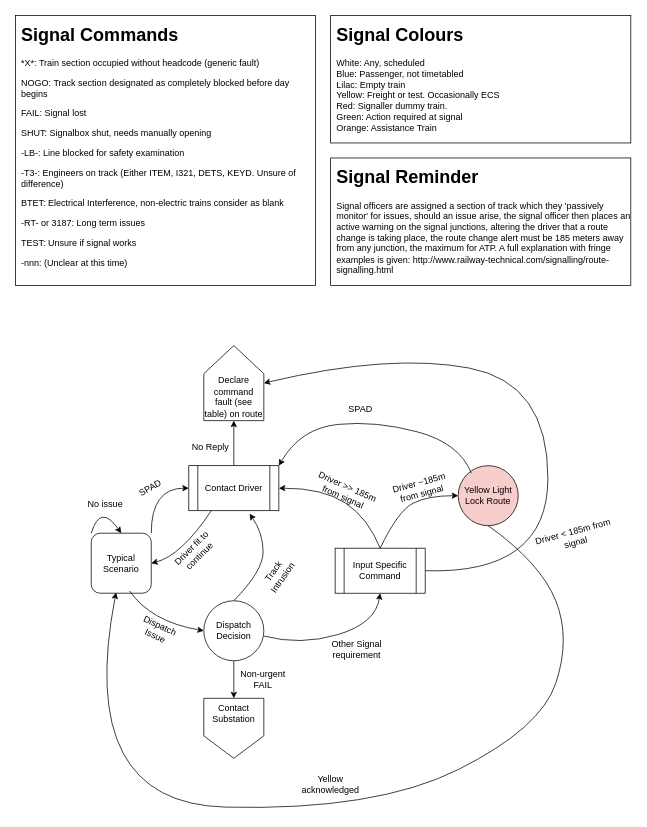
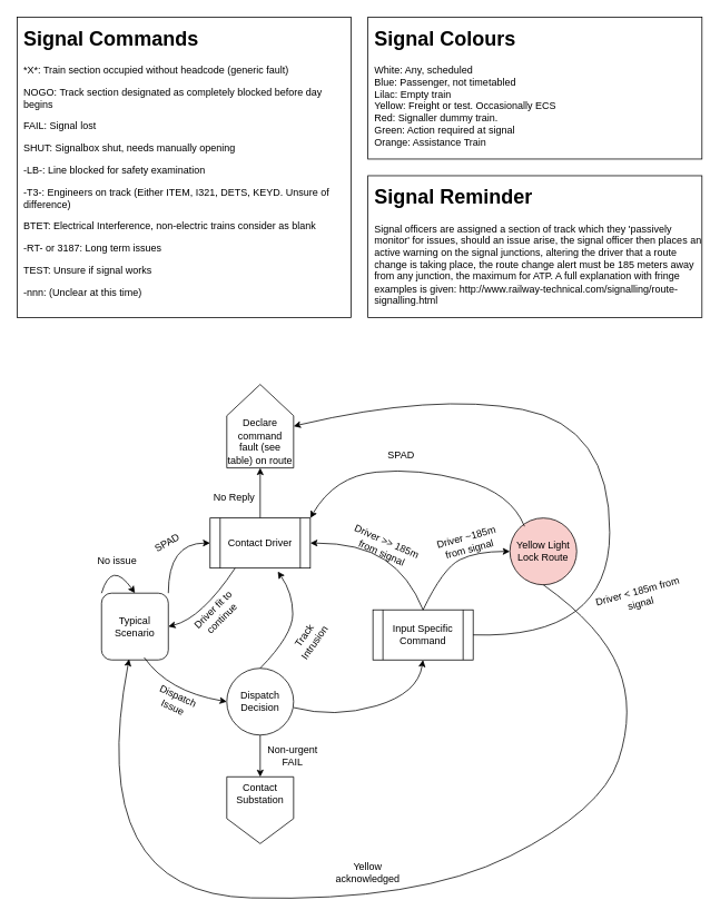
  <mxCell id="0" />
  <mxCell id="1" parent="0" />
  <mxCell id="2" value="" style="rounded=0;whiteSpace=wrap;html=1;" vertex="1" parent="1"><mxGeometry width="400" height="360" as="geometry" x="20" y="20" /></mxCell>
  <mxCell id="3" value="&lt;h1 style=&quot;margin-top: 0px;&quot;&gt;Signal Commands&lt;br&gt;&lt;/h1&gt;&lt;p&gt;*X*: Train section occupied without headcode (generic fault)&amp;nbsp;&lt;/p&gt;&lt;p&gt;NOGO: Track section designated as completely blocked before day begins&lt;/p&gt;&lt;p&gt;FAIL: Signal lost&lt;/p&gt;&lt;p&gt;SHUT: Signalbox shut, needs manually opening&lt;/p&gt;&lt;p&gt;-LB-: Line blocked for safety examination&lt;/p&gt;&lt;p&gt;-T3-: Engineers on track (Either ITEM, I321, DETS, KEYD. Unsure of difference)&lt;/p&gt;&lt;p&gt;BTET: Electrical Interference, non-electric trains consider as blank&lt;/p&gt;&lt;p&gt;-RT- or 3187: Long term issues&lt;/p&gt;&lt;p&gt;TEST: Unsure if signal works&lt;/p&gt;&lt;p&gt;-nnn: (Unclear at this time)&lt;br&gt;&lt;/p&gt;" style="text;html=1;whiteSpace=wrap;overflow=hidden;rounded=0;" vertex="1" parent="1"><mxGeometry x="26" y="25" width="394" height="345" as="geometry" /></mxCell>
  <mxCell id="4" value="" style="rounded=0;whiteSpace=wrap;html=1;" vertex="1" parent="1"><mxGeometry x="440" width="400" height="170" as="geometry" y="20" /></mxCell>
  <mxCell id="5" value="&lt;h1 style=&quot;margin-top: 0px;&quot;&gt;Signal Colours&lt;br&gt;&lt;/h1&gt;&lt;div&gt;White: Any, scheduled&lt;/div&gt;&lt;div&gt;Blue: Passenger, not timetabled&lt;/div&gt;&lt;div&gt;Lilac: Empty train&lt;/div&gt;&lt;div&gt;Yellow: Freight or test. Occasionally ECS&lt;/div&gt;&lt;div&gt;Red: Signaller dummy train.&lt;/div&gt;&lt;div&gt;Green: Action required at signal&lt;/div&gt;&lt;div&gt;Orange: Assistance Train &lt;br&gt;&lt;/div&gt;" style="text;html=1;whiteSpace=wrap;overflow=hidden;rounded=0;" vertex="1" parent="1"><mxGeometry x="446" y="25" width="394" height="155" as="geometry" /></mxCell>
  <mxCell id="6" value="" style="rounded=0;whiteSpace=wrap;html=1;" vertex="1" parent="1"><mxGeometry x="440" y="210" width="400" height="170" as="geometry" /></mxCell>
  <mxCell id="7" value="&lt;h1 style=&quot;margin-top: 0px;&quot;&gt;Signal Reminder&lt;br&gt;&lt;/h1&gt;&lt;div&gt;Signal officers are assigned a section of track which they 'passively monitor' for issues, should an issue arise, the signal officer then places an active warning on the signal junctions, altering the driver that a route change is taking place, the route change alert must be 185 meters away from any junction, the maximum for ATP. A full explanation with fringe examples is given: http://www.railway-technical.com/signalling/route-signalling.html&lt;br&gt;&lt;/div&gt;" style="text;html=1;whiteSpace=wrap;overflow=hidden;rounded=0;" vertex="1" parent="1"><mxGeometry x="446" y="215" width="394" height="155" as="geometry" /></mxCell>
  <mxCell id="8" value="Typical Scenario" style="whiteSpace=wrap;html=1;aspect=fixed;rounded=1;" vertex="1" parent="1"><mxGeometry x="121" y="710" width="80" height="80" as="geometry" /></mxCell>
  <mxCell id="9" value="" style="curved=1;endArrow=classic;html=1;rounded=0;exitX=0;exitY=0;exitDx=0;exitDy=0;entryX=0.5;entryY=0;entryDx=0;entryDy=0;" edge="1" parent="1" source="8" target="8"><mxGeometry width="50" height="50" relative="1" as="geometry"><mxPoint x="557" y="720" as="sourcePoint" /><mxPoint x="607" y="670" as="targetPoint" /><Array as="points"><mxPoint x="133" y="670" /></Array></mxGeometry></mxCell>
  <mxCell id="10" value="No issue" style="text;html=1;strokeColor=none;fillColor=none;align=center;verticalAlign=middle;whiteSpace=wrap;rounded=0;" vertex="1" parent="1"><mxGeometry x="110" y="657" width="60" height="30" as="geometry" /></mxCell>
  <mxCell id="11" style="edgeStyle=orthogonalEdgeStyle;rounded=0;orthogonalLoop=1;jettySize=auto;html=1;entryX=0.5;entryY=0;entryDx=0;entryDy=0;" edge="1" parent="1" source="12" target="17"><mxGeometry relative="1" as="geometry" /></mxCell>
  <mxCell id="12" value="Contact Driver" style="shape=process;whiteSpace=wrap;html=1;backgroundOutline=1;" vertex="1" parent="1"><mxGeometry x="251" y="620" width="120" height="60" as="geometry" /></mxCell>
  <mxCell id="13" value="" style="curved=1;endArrow=classic;html=1;rounded=0;exitX=1;exitY=0;exitDx=0;exitDy=0;entryX=0;entryY=0.5;entryDx=0;entryDy=0;" edge="1" parent="1" source="8" target="12"><mxGeometry width="50" height="50" relative="1" as="geometry"><mxPoint x="143" y="732" as="sourcePoint" /><mxPoint x="171" y="720" as="targetPoint" /><Array as="points"><mxPoint x="201" y="650" /></Array></mxGeometry></mxCell>
  <mxCell id="14" value="SPAD" style="text;html=1;align=center;verticalAlign=middle;whiteSpace=wrap;rounded=0;rotation=-30;" vertex="1" parent="1"><mxGeometry x="170" y="635" width="60" height="30" as="geometry" /></mxCell>
  <mxCell id="15" value="" style="curved=1;endArrow=classic;html=1;rounded=0;exitX=0.25;exitY=1;exitDx=0;exitDy=0;entryX=1;entryY=0.5;entryDx=0;entryDy=0;" edge="1" parent="1" source="12" target="8"><mxGeometry width="50" height="50" relative="1" as="geometry"><mxPoint x="153" y="742" as="sourcePoint" /><mxPoint x="181" y="730" as="targetPoint" /><Array as="points"><mxPoint x="241" y="740" /></Array></mxGeometry></mxCell>
  <mxCell id="16" value="Driver fit to continue" style="text;html=1;align=center;verticalAlign=middle;whiteSpace=wrap;rounded=0;rotation=-45;" vertex="1" parent="1"><mxGeometry x="230" y="720" width="60" height="30" as="geometry" /></mxCell>
  <mxCell id="17" value="Declare command fault (see table) on route" style="shape=offPageConnector;whiteSpace=wrap;html=1;direction=west;verticalAlign=bottom;" vertex="1" parent="1"><mxGeometry x="271" y="460" width="80" height="100" as="geometry" /></mxCell>
  <mxCell id="18" style="edgeStyle=orthogonalEdgeStyle;rounded=0;orthogonalLoop=1;jettySize=auto;html=1;" edge="1" parent="1" source="19" target="24"><mxGeometry relative="1" as="geometry" /></mxCell>
  <mxCell id="19" value="Dispatch Decision" style="ellipse;whiteSpace=wrap;html=1;aspect=fixed;" vertex="1" parent="1"><mxGeometry x="271" y="800" width="80" height="80" as="geometry" /></mxCell>
  <mxCell id="20" value="" style="curved=1;endArrow=classic;html=1;rounded=0;exitX=0.638;exitY=0.963;exitDx=0;exitDy=0;entryX=0;entryY=0.5;entryDx=0;entryDy=0;exitPerimeter=0;" edge="1" parent="1" source="8" target="19"><mxGeometry width="50" height="50" relative="1" as="geometry"><mxPoint x="201" y="880" as="sourcePoint" /><mxPoint x="229" y="868" as="targetPoint" /><Array as="points"><mxPoint x="201" y="828" /></Array></mxGeometry></mxCell>
  <mxCell id="21" value="Dispatch Issue" style="text;html=1;align=center;verticalAlign=middle;whiteSpace=wrap;rounded=0;rotation=25;" vertex="1" parent="1"><mxGeometry x="180" y="825" width="60" height="30" as="geometry" /></mxCell>
  <mxCell id="22" value="" style="curved=1;endArrow=classic;html=1;rounded=0;exitX=0.5;exitY=0;exitDx=0;exitDy=0;entryX=0.675;entryY=1.067;entryDx=0;entryDy=0;entryPerimeter=0;" edge="1" parent="1" source="19" target="12"><mxGeometry width="50" height="50" relative="1" as="geometry"><mxPoint x="540" y="750" as="sourcePoint" /><mxPoint x="590" y="700" as="targetPoint" /><Array as="points"><mxPoint x="350" y="760" /><mxPoint x="350" y="710" /></Array></mxGeometry></mxCell>
  <mxCell id="23" value="Track Intrusion" style="text;html=1;align=center;verticalAlign=middle;whiteSpace=wrap;rounded=0;rotation=-55;" vertex="1" parent="1"><mxGeometry x="340" y="750" width="60" height="30" as="geometry" /></mxCell>
  <mxCell id="24" value="Contact Substation" style="shape=offPageConnector;whiteSpace=wrap;html=1;verticalAlign=top;" vertex="1" parent="1"><mxGeometry x="271" y="930" width="80" height="80" as="geometry" /></mxCell>
  <mxCell id="25" value="Non-urgent FAIL" style="text;html=1;align=center;verticalAlign=middle;whiteSpace=wrap;rounded=0;" vertex="1" parent="1"><mxGeometry x="310" y="890" width="80" height="30" as="geometry" /></mxCell>
  <mxCell id="26" value="Input Specific Command" style="shape=process;whiteSpace=wrap;html=1;backgroundOutline=1;" vertex="1" parent="1"><mxGeometry x="446" y="730" width="120" height="60" as="geometry" /></mxCell>
  <mxCell id="27" value="" style="curved=1;endArrow=classic;html=1;rounded=0;exitX=1;exitY=0.588;exitDx=0;exitDy=0;exitPerimeter=0;entryX=0.5;entryY=1;entryDx=0;entryDy=0;" edge="1" parent="1" source="19" target="26"><mxGeometry width="50" height="50" relative="1" as="geometry"><mxPoint x="500" y="630" as="sourcePoint" /><mxPoint x="550" y="580" as="targetPoint" /><Array as="points"><mxPoint x="400" y="860" /><mxPoint x="500" y="830" /></Array></mxGeometry></mxCell>
- <mxCell id="28" value="Other Signal requirement" style="text;html=1;align=center;verticalAlign=middle;whiteSpace=wrap;rounded=0;" vertex="1" parent="1"><mxGeometry x="430" y="850" width="90" height="30" as="geometry" /></mxCell>
  <mxCell id="29" value="No Reply" style="text;html=1;align=center;verticalAlign=middle;whiteSpace=wrap;rounded=0;" vertex="1" parent="1"><mxGeometry x="250" y="580" width="60" height="30" as="geometry" /></mxCell>
  <mxCell id="30" value="" style="curved=1;endArrow=classic;html=1;rounded=0;exitX=0.5;exitY=0;exitDx=0;exitDy=0;entryX=1;entryY=0.5;entryDx=0;entryDy=0;" edge="1" parent="1" source="26" target="12"><mxGeometry width="50" height="50" relative="1" as="geometry"><mxPoint x="500" y="630" as="sourcePoint" /><mxPoint x="550" y="580" as="targetPoint" /><Array as="points"><mxPoint x="490" y="690" /><mxPoint x="430" y="650" /></Array></mxGeometry></mxCell>
  <mxCell id="31" value="Driver &amp;gt;&amp;gt; 185m from signal" style="text;html=1;align=center;verticalAlign=middle;whiteSpace=wrap;rounded=0;rotation=24;" vertex="1" parent="1"><mxGeometry x="410" y="640" width="100" height="30" as="geometry" /></mxCell>
  <mxCell id="32" value="" style="curved=1;endArrow=classic;html=1;rounded=0;exitX=0.5;exitY=0;exitDx=0;exitDy=0;" edge="1" parent="1" source="26"><mxGeometry width="50" height="50" relative="1" as="geometry"><mxPoint x="605" y="695" as="sourcePoint" /><mxPoint x="610" y="660" as="targetPoint" /><Array as="points"><mxPoint x="530" y="680" /><mxPoint x="570" y="660" /></Array></mxGeometry></mxCell>
  <mxCell id="33" value="Driver ~185m from signal" style="text;html=1;align=center;verticalAlign=middle;whiteSpace=wrap;rounded=0;rotation=-15;" vertex="1" parent="1"><mxGeometry x="510" y="635" width="100" height="30" as="geometry" /></mxCell>
  <mxCell id="34" value="&lt;div&gt;Yellow Light&lt;/div&gt;&lt;div&gt;Lock Route&lt;br&gt;&lt;/div&gt;" style="ellipse;whiteSpace=wrap;html=1;aspect=fixed;fillColor=#f8cecc;" vertex="1" parent="1"><mxGeometry x="610" y="620" width="80" height="80" as="geometry" /></mxCell>
  <mxCell id="35" value="" style="curved=1;endArrow=classic;html=1;rounded=0;exitX=0.5;exitY=0;exitDx=0;exitDy=0;entryX=1;entryY=0;entryDx=0;entryDy=0;" edge="1" parent="1" target="12"><mxGeometry width="50" height="50" relative="1" as="geometry"><mxPoint x="627.5" y="630" as="sourcePoint" /><mxPoint x="492.5" y="550" as="targetPoint" /><Array as="points"><mxPoint x="611.5" y="590" /><mxPoint x="500" y="560" /><mxPoint x="400" y="570" /></Array></mxGeometry></mxCell>
  <mxCell id="36" value="SPAD" style="text;html=1;align=center;verticalAlign=middle;whiteSpace=wrap;rounded=0;" vertex="1" parent="1"><mxGeometry x="450" y="530" width="60" height="30" as="geometry" /></mxCell>
  <mxCell id="37" value="" style="curved=1;endArrow=classic;html=1;rounded=0;exitX=1;exitY=0.5;exitDx=0;exitDy=0;entryX=0;entryY=0.5;entryDx=0;entryDy=0;" edge="1" parent="1" source="26" target="17"><mxGeometry width="50" height="50" relative="1" as="geometry"><mxPoint x="745" y="805" as="sourcePoint" /><mxPoint x="630" y="520" as="targetPoint" /><Array as="points"><mxPoint x="729" y="765" /><mxPoint x="730" y="510" /><mxPoint x="520" y="470" /></Array></mxGeometry></mxCell>
  <mxCell id="38" value="Driver &amp;lt; 185m from signal" style="text;html=1;align=center;verticalAlign=middle;whiteSpace=wrap;rounded=0;rotation=-15;" vertex="1" parent="1"><mxGeometry x="700" y="700" width="130" height="30" as="geometry" /></mxCell>
  <mxCell id="39" value="" style="curved=1;endArrow=classic;html=1;rounded=0;exitX=0.5;exitY=1;exitDx=0;exitDy=0;entryX=0.413;entryY=0.988;entryDx=0;entryDy=0;entryPerimeter=0;" edge="1" parent="1" source="34" target="8"><mxGeometry width="50" height="50" relative="1" as="geometry"><mxPoint x="755" y="900" as="sourcePoint" /><mxPoint x="120" y="1020" as="targetPoint" /><Array as="points"><mxPoint x="720" y="750" /><mxPoint x="760" y="850" /><mxPoint x="720" y="970" /><mxPoint x="500" y="1080" /><mxPoint x="100" y="1070" /></Array></mxGeometry></mxCell>
  <mxCell id="40" value="Yellow acknowledged" style="text;html=1;align=center;verticalAlign=middle;whiteSpace=wrap;rounded=0;" vertex="1" parent="1"><mxGeometry x="410" y="1030" width="60" height="30" as="geometry" /></mxCell>
